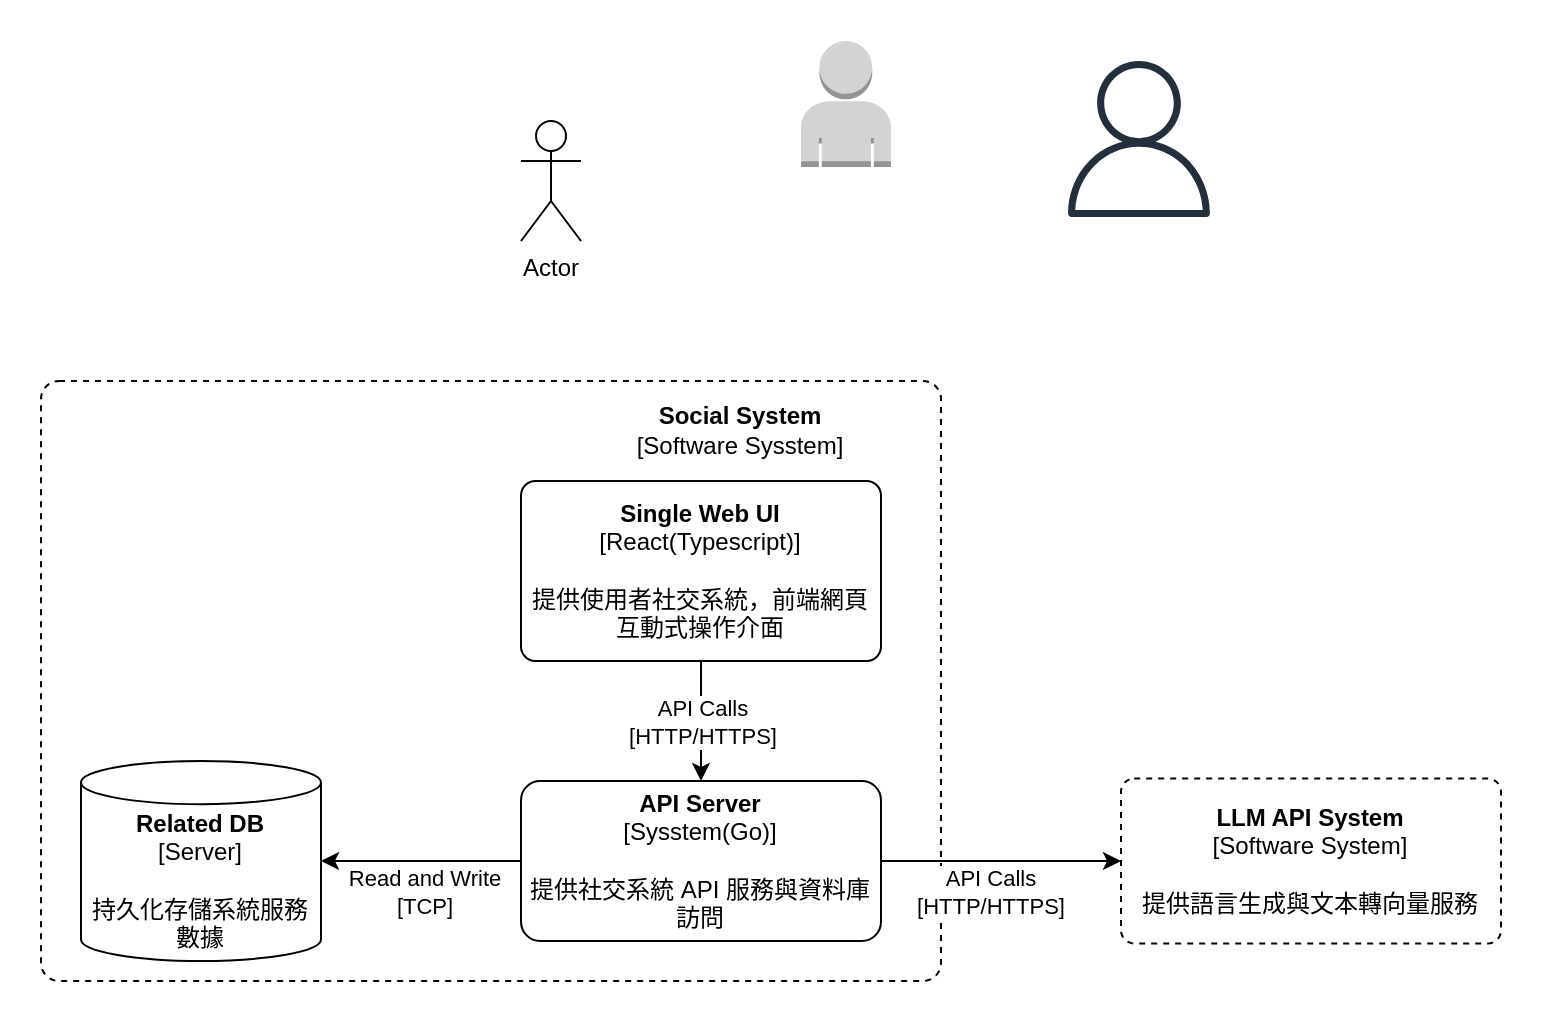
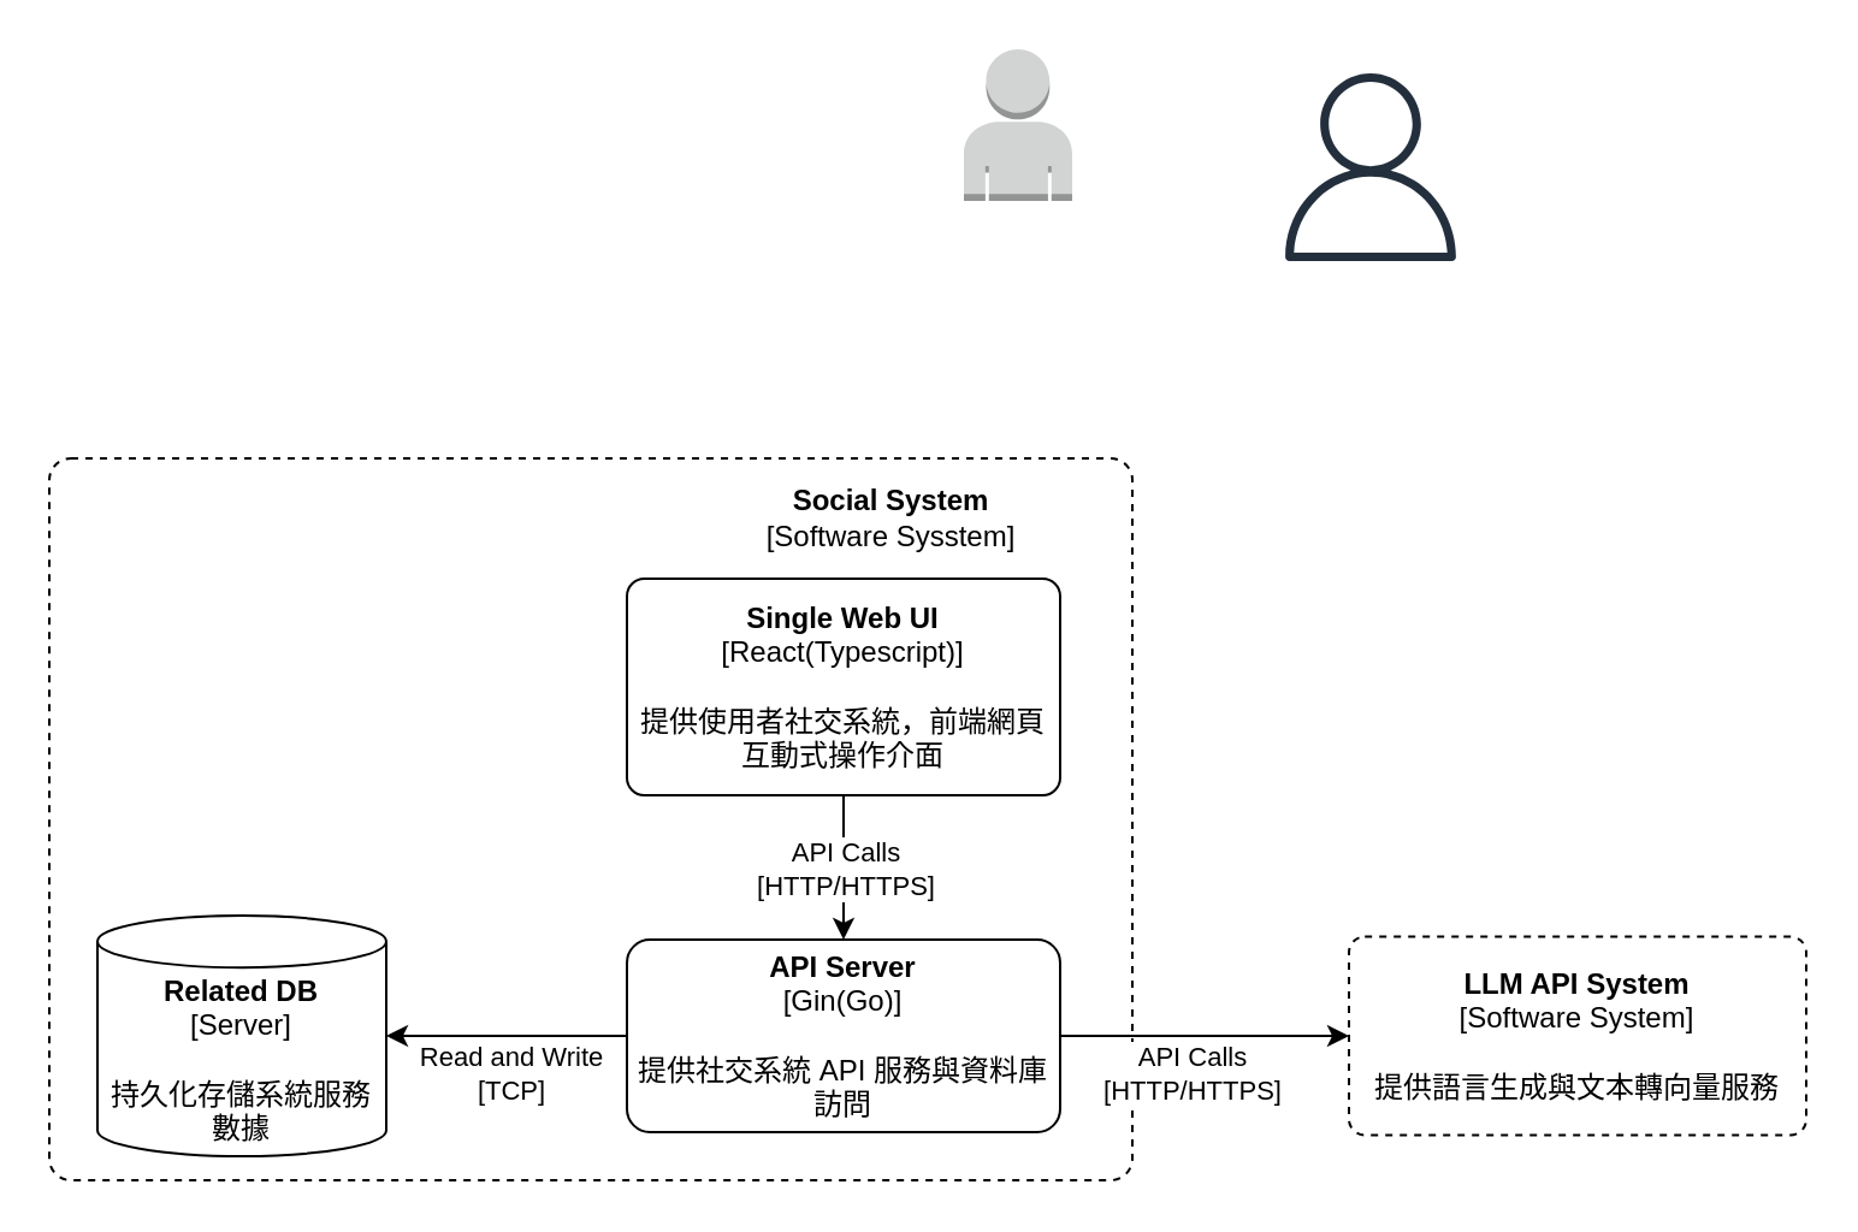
  <mxCell id="0" />
  <mxCell id="1" parent="0" />
- <mxCell id="2" value="Actor" style="shape=umlActor;verticalLabelPosition=bottom;verticalAlign=top;html=1;outlineConnect=0;" parent="1" vertex="1"><mxGeometry x="260" y="60" width="30" height="60" as="geometry" /></mxCell>
  <mxCell id="3" value="" style="outlineConnect=0;dashed=0;verticalLabelPosition=bottom;verticalAlign=top;align=center;html=1;shape=mxgraph.aws3.user;fillColor=#D2D3D3;gradientColor=none;" parent="1" vertex="1"><mxGeometry x="400" y="20" width="45" height="63" as="geometry" /></mxCell>
  <mxCell id="4" value="" style="sketch=0;outlineConnect=0;fontColor=#232F3E;gradientColor=none;fillColor=#232F3D;strokeColor=none;dashed=0;verticalLabelPosition=bottom;verticalAlign=top;align=center;html=1;fontSize=12;fontStyle=0;aspect=fixed;pointerEvents=1;shape=mxgraph.aws4.user;" parent="1" vertex="1"><mxGeometry x="530" y="30" width="78" height="78" as="geometry" /></mxCell>
  <mxCell id="5" value="" style="rounded=1;whiteSpace=wrap;html=1;arcSize=3;dashed=1;" parent="1" vertex="1"><mxGeometry x="20" y="190" width="450" height="300" as="geometry" /></mxCell>
  <mxCell id="6" style="edgeStyle=none;html=1;" edge="1" parent="1" source="8" target="13"><mxGeometry relative="1" as="geometry" /></mxCell>
  <mxCell id="7" value="&lt;div&gt;API Calls&lt;/div&gt;[HTTP/HTTPS]" style="edgeLabel;html=1;align=center;verticalAlign=middle;resizable=0;points=[];" vertex="1" connectable="0" parent="6"><mxGeometry x="0.03" y="2" relative="1" as="geometry"><mxPoint x="-2" y="-1" as="offset" /></mxGeometry></mxCell>
  <mxCell id="8" value="&lt;b&gt;Single Web UI&lt;/b&gt;&lt;div&gt;[React(Typescript)]&lt;br&gt;&lt;br&gt;&lt;/div&gt;&lt;div&gt;提供使用者社交系統，前端網頁互動式操作介面&lt;/div&gt;" style="rounded=1;whiteSpace=wrap;html=1;arcSize=8;" parent="1" vertex="1"><mxGeometry x="260" y="240" width="180" height="90" as="geometry" /></mxCell>
  <mxCell id="9" style="edgeStyle=none;html=1;entryX=0;entryY=0.5;entryDx=0;entryDy=0;" parent="1" source="13" target="16" edge="1"><mxGeometry relative="1" as="geometry" /></mxCell>
  <mxCell id="10" value="&lt;div&gt;API Calls&lt;/div&gt;[HTTP/HTTPS]" style="edgeLabel;html=1;align=center;verticalAlign=middle;resizable=0;points=[];" parent="9" vertex="1" connectable="0"><mxGeometry x="-0.186" y="-1" relative="1" as="geometry"><mxPoint x="5" y="14" as="offset" /></mxGeometry></mxCell>
  <mxCell id="11" style="edgeStyle=none;html=1;" edge="1" parent="1" source="13" target="14"><mxGeometry relative="1" as="geometry" /></mxCell>
  <mxCell id="12" value="&lt;div&gt;Read and Write&lt;/div&gt;[TCP]" style="edgeLabel;html=1;align=center;verticalAlign=middle;resizable=0;points=[];" vertex="1" connectable="0" parent="11"><mxGeometry x="-0.011" y="2" relative="1" as="geometry"><mxPoint y="13" as="offset" /></mxGeometry></mxCell>
- <mxCell id="13" value="&lt;b&gt;API Server&lt;/b&gt;&lt;br&gt;&lt;div&gt;[Sysstem(Go)]&lt;/div&gt;&lt;div&gt;&lt;br&gt;&lt;/div&gt;&lt;div&gt;提供社交系統 API 服務與資料庫訪問&lt;/div&gt;" style="rounded=1;whiteSpace=wrap;html=1;arcSize=12;" parent="1" vertex="1"><mxGeometry x="260" y="390" width="180" height="80" as="geometry" /></mxCell>
+ <mxCell id="13" value="&lt;b&gt;API Server&lt;/b&gt;&lt;br&gt;&lt;div&gt;[Gin(Go)]&lt;/div&gt;&lt;div&gt;&lt;br&gt;&lt;/div&gt;&lt;div&gt;提供社交系統 API 服務與資料庫訪問&lt;/div&gt;" style="rounded=1;whiteSpace=wrap;html=1;arcSize=12;" parent="1" vertex="1"><mxGeometry x="260" y="390" width="180" height="80" as="geometry" /></mxCell>
  <mxCell id="14" value="&lt;div&gt;&lt;b&gt;Related DB&lt;/b&gt;&lt;/div&gt;[Server]&lt;div&gt;&lt;br&gt;&lt;/div&gt;&lt;div&gt;持久化存儲系統服務數據&lt;/div&gt;" style="shape=cylinder3;whiteSpace=wrap;html=1;boundedLbl=1;backgroundOutline=1;size=10.8;" parent="1" vertex="1"><mxGeometry x="40" y="380" width="120" height="100" as="geometry" /></mxCell>
  <mxCell id="15" value="&lt;b&gt;Social System&lt;/b&gt;&lt;div&gt;[Software Sysstem]&lt;/div&gt;" style="text;html=1;align=center;verticalAlign=middle;whiteSpace=wrap;rounded=0;" parent="1" vertex="1"><mxGeometry x="310" y="200" width="120" height="30" as="geometry" /></mxCell>
  <mxCell id="16" value="&lt;b&gt;LLM API System&lt;/b&gt;&lt;div&gt;[Software System]&lt;/div&gt;&lt;div&gt;&lt;br&gt;&lt;/div&gt;&lt;div&gt;提供語言生成與文本轉向量服務&lt;/div&gt;" style="rounded=1;whiteSpace=wrap;html=1;arcSize=8;dashed=1;" parent="1" vertex="1"><mxGeometry x="560" y="388.75" width="190" height="82.5" as="geometry" /></mxCell>
